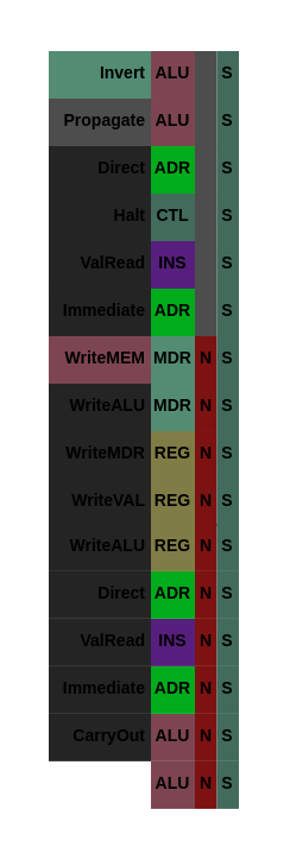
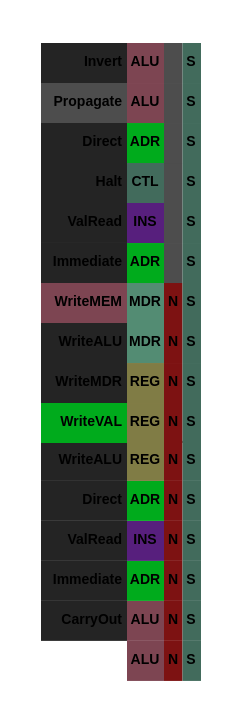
  <mxCell id="0" />
  <mxCell id="1" parent="0" />
  <mxCell id="2" value="ALU" style="rounded=0;whiteSpace=wrap;html=1;fontStyle=1;fontSize=7;fillColor=#7D4552;strokeColor=none;" parent="1" vertex="1"><mxGeometry x="63" y="319.957" width="18.5" height="20.002" as="geometry" /></mxCell>
  <mxCell id="3" value="N" style="rounded=0;whiteSpace=wrap;html=1;fontStyle=1;fontSize=7;fillColor=#7D1212;strokeColor=none;" parent="1" vertex="1"><mxGeometry x="81.5" y="319.957" width="9.25" height="20.002" as="geometry" /></mxCell>
  <mxCell id="4" value="S" style="rounded=0;whiteSpace=wrap;html=1;fontStyle=1;fontSize=7;fillColor=#426B5C;strokeColor=none;" parent="1" vertex="1"><mxGeometry x="90.75" y="319.957" width="9.25" height="20.002" as="geometry" /></mxCell>
  <mxCell id="5" value="CarryOut" style="rounded=0;whiteSpace=wrap;html=1;strokeColor=none;fillColor=#242424;fontStyle=1;align=right;fontSize=7;" parent="1" vertex="1"><mxGeometry x="20" y="299.944" width="43" height="20.002" as="geometry" /></mxCell>
  <mxCell id="6" value="ALU" style="rounded=0;whiteSpace=wrap;html=1;fontStyle=1;fontSize=7;fillColor=#7D4552;strokeColor=none;" parent="1" vertex="1"><mxGeometry x="63" y="299.945" width="18.5" height="20.002" as="geometry" /></mxCell>
  <mxCell id="7" value="N" style="rounded=0;whiteSpace=wrap;html=1;fontStyle=1;fontSize=7;fillColor=#7D1212;strokeColor=none;" parent="1" vertex="1"><mxGeometry x="81.5" y="299.945" width="9.25" height="20.002" as="geometry" /></mxCell>
  <mxCell id="8" value="S" style="rounded=0;whiteSpace=wrap;html=1;fontStyle=1;fontSize=7;fillColor=#426B5C;strokeColor=none;" parent="1" vertex="1"><mxGeometry x="90.75" y="299.945" width="9.25" height="20.002" as="geometry" /></mxCell>
  <mxCell id="9" value="Immediate" style="rounded=0;whiteSpace=wrap;html=1;strokeColor=none;fillColor=#242424;fontStyle=1;align=right;fontSize=7;" parent="1" vertex="1"><mxGeometry x="20" y="279.951" width="43" height="20.002" as="geometry" /></mxCell>
  <mxCell id="10" value="ADR" style="rounded=0;whiteSpace=wrap;html=1;fontStyle=1;fontSize=7;fillColor=#00AB1C;strokeColor=none;" parent="1" vertex="1"><mxGeometry x="63" y="279.952" width="18.5" height="20.002" as="geometry" /></mxCell>
  <mxCell id="11" value="N" style="rounded=0;whiteSpace=wrap;html=1;fontStyle=1;fontSize=7;fillColor=#7D1212;strokeColor=none;" parent="1" vertex="1"><mxGeometry x="81.5" y="279.952" width="9.25" height="20.002" as="geometry" /></mxCell>
  <mxCell id="12" value="S" style="rounded=0;whiteSpace=wrap;html=1;fontStyle=1;fontSize=7;fillColor=#426B5C;strokeColor=none;" parent="1" vertex="1"><mxGeometry x="90.75" y="279.952" width="9.25" height="20.002" as="geometry" /></mxCell>
  <mxCell id="13" value="ValRead" style="rounded=0;whiteSpace=wrap;html=1;strokeColor=none;fillColor=#242424;fontStyle=1;align=right;fontSize=7;" parent="1" vertex="1"><mxGeometry x="20" y="259.947" width="43" height="20.002" as="geometry" /></mxCell>
  <mxCell id="14" value="INS" style="rounded=0;whiteSpace=wrap;html=1;fontStyle=1;fontSize=7;fillColor=#571F7D;strokeColor=none;" parent="1" vertex="1"><mxGeometry x="63" y="259.949" width="18.5" height="20.002" as="geometry" /></mxCell>
  <mxCell id="15" value="N" style="rounded=0;whiteSpace=wrap;html=1;fontStyle=1;fontSize=7;fillColor=#7D1212;strokeColor=none;" parent="1" vertex="1"><mxGeometry x="81.5" y="259.949" width="9.25" height="20.002" as="geometry" /></mxCell>
  <mxCell id="16" value="S" style="rounded=0;whiteSpace=wrap;html=1;fontStyle=1;fontSize=7;fillColor=#426B5C;strokeColor=none;" parent="1" vertex="1"><mxGeometry x="90.75" y="259.949" width="9.25" height="20.002" as="geometry" /></mxCell>
  <mxCell id="17" value="Direct" style="rounded=0;whiteSpace=wrap;html=1;strokeColor=none;fillColor=#242424;fontStyle=1;align=right;fontSize=7;" parent="1" vertex="1"><mxGeometry x="20" y="239.944" width="43" height="20.002" as="geometry" /></mxCell>
  <mxCell id="18" value="ADR" style="rounded=0;whiteSpace=wrap;html=1;fontStyle=1;fontSize=7;fillColor=#00AB1C;strokeColor=none;" parent="1" vertex="1"><mxGeometry x="63" y="239.947" width="18.5" height="20.002" as="geometry" /></mxCell>
  <mxCell id="19" value="N" style="rounded=0;whiteSpace=wrap;html=1;fontStyle=1;fontSize=7;fillColor=#7D1212;strokeColor=none;" parent="1" vertex="1"><mxGeometry x="81.5" y="239.947" width="9.25" height="20.002" as="geometry" /></mxCell>
  <mxCell id="20" value="S" style="rounded=0;whiteSpace=wrap;html=1;fontStyle=1;fontSize=7;fillColor=#426B5C;strokeColor=none;" parent="1" vertex="1"><mxGeometry x="90.75" y="239.947" width="9.25" height="20.002" as="geometry" /></mxCell>
  <mxCell id="21" value="WriteALU" style="rounded=0;whiteSpace=wrap;html=1;strokeColor=none;fillColor=#242424;fontStyle=1;align=right;fontSize=7;" parent="1" vertex="1"><mxGeometry x="20" y="219.961" width="43" height="20.002" as="geometry" /></mxCell>
  <mxCell id="22" value="REG" style="rounded=0;whiteSpace=wrap;html=1;fontStyle=1;fontSize=7;fillColor=#807C45;strokeColor=none;" parent="1" vertex="1"><mxGeometry x="63" y="219.964" width="18.5" height="20.002" as="geometry" /></mxCell>
  <mxCell id="23" value="N" style="rounded=0;whiteSpace=wrap;html=1;fontStyle=1;fontSize=7;fillColor=#7D1212;strokeColor=none;" parent="1" vertex="1"><mxGeometry x="81.5" y="219.964" width="9.25" height="20.002" as="geometry" /></mxCell>
  <mxCell id="24" value="S" style="rounded=0;whiteSpace=wrap;html=1;fontStyle=1;fontSize=7;fillColor=#426B5C;strokeColor=none;" parent="1" vertex="1"><mxGeometry x="90.75" y="219.964" width="9.25" height="20.002" as="geometry" /></mxCell>
- <mxCell id="25" value="WriteVAL" style="rounded=0;whiteSpace=wrap;html=1;strokeColor=none;fillColor=#242424;fontStyle=1;align=right;fontSize=7;" parent="1" vertex="1"><mxGeometry x="20" y="200.997" width="43" height="20.002" as="geometry" /></mxCell>
+ <mxCell id="25" value="WriteVAL" style="rounded=0;whiteSpace=wrap;html=1;strokeColor=none;fillColor=#00ab1c;fontStyle=1;align=right;fontSize=7;" parent="1" vertex="1"><mxGeometry x="20" y="200.997" width="43" height="20.002" as="geometry" /></mxCell>
  <mxCell id="26" value="REG" style="rounded=0;whiteSpace=wrap;html=1;fontStyle=1;fontSize=7;fillColor=#807C45;strokeColor=none;" parent="1" vertex="1"><mxGeometry x="63" y="201.001" width="18.5" height="20.002" as="geometry" /></mxCell>
  <mxCell id="27" value="N" style="rounded=0;whiteSpace=wrap;html=1;fontStyle=1;fontSize=7;fillColor=#7D1212;strokeColor=none;" parent="1" vertex="1"><mxGeometry x="81.5" y="201.001" width="9.25" height="20.002" as="geometry" /></mxCell>
  <mxCell id="28" value="S" style="rounded=0;whiteSpace=wrap;html=1;fontStyle=1;fontSize=7;fillColor=#426B5C;strokeColor=none;" parent="1" vertex="1"><mxGeometry x="90.75" y="201.001" width="9.25" height="20.002" as="geometry" /></mxCell>
  <mxCell id="29" value="WriteMDR" style="rounded=0;whiteSpace=wrap;html=1;strokeColor=none;fillColor=#242424;fontStyle=1;align=right;fontSize=7;" parent="1" vertex="1"><mxGeometry x="20" y="181.004" width="43" height="20.002" as="geometry" /></mxCell>
  <mxCell id="30" value="REG" style="rounded=0;whiteSpace=wrap;html=1;fontStyle=1;fontSize=7;fillColor=#807C45;strokeColor=none;" parent="1" vertex="1"><mxGeometry x="63" y="181.008" width="18.5" height="20.002" as="geometry" /></mxCell>
  <mxCell id="31" value="N" style="rounded=0;whiteSpace=wrap;html=1;fontStyle=1;fontSize=7;fillColor=#7D1212;strokeColor=none;" parent="1" vertex="1"><mxGeometry x="81.5" y="181.008" width="9.25" height="20.002" as="geometry" /></mxCell>
  <mxCell id="32" value="S" style="rounded=0;whiteSpace=wrap;html=1;fontStyle=1;fontSize=7;fillColor=#426B5C;strokeColor=none;" parent="1" vertex="1"><mxGeometry x="90.75" y="181.008" width="9.25" height="20.002" as="geometry" /></mxCell>
  <mxCell id="33" value="WriteALU" style="rounded=0;whiteSpace=wrap;html=1;strokeColor=none;fillColor=#242424;fontStyle=1;align=right;fontSize=7;" parent="1" vertex="1"><mxGeometry x="20" y="161" width="43" height="20.002" as="geometry" /></mxCell>
  <mxCell id="34" value="MDR" style="rounded=0;whiteSpace=wrap;html=1;fontStyle=1;fontSize=7;fillColor=#538C73;strokeColor=none;" parent="1" vertex="1"><mxGeometry x="63" y="161.005" width="18.5" height="20.002" as="geometry" /></mxCell>
  <mxCell id="35" value="N" style="rounded=0;whiteSpace=wrap;html=1;fontStyle=1;fontSize=7;fillColor=#7D1212;strokeColor=none;" parent="1" vertex="1"><mxGeometry x="81.5" y="161.005" width="9.25" height="20.002" as="geometry" /></mxCell>
  <mxCell id="36" value="S" style="rounded=0;whiteSpace=wrap;html=1;fontStyle=1;fontSize=7;fillColor=#426B5C;strokeColor=none;" parent="1" vertex="1"><mxGeometry x="90.75" y="161.005" width="9.25" height="20.002" as="geometry" /></mxCell>
  <mxCell id="37" value="WriteMEM" style="rounded=0;whiteSpace=wrap;html=1;strokeColor=none;fillColor=#7d4552;fontStyle=1;align=right;fontSize=7;" parent="1" vertex="1"><mxGeometry x="20" y="140.997" width="43" height="20.002" as="geometry" /></mxCell>
  <mxCell id="38" value="MDR" style="rounded=0;whiteSpace=wrap;html=1;fontStyle=1;fontSize=7;fillColor=#538C73;strokeColor=none;" parent="1" vertex="1"><mxGeometry x="63" y="141.002" width="18.5" height="20.002" as="geometry" /></mxCell>
  <mxCell id="39" value="N" style="rounded=0;whiteSpace=wrap;html=1;fontStyle=1;fontSize=7;fillColor=#7D1212;strokeColor=none;" parent="1" vertex="1"><mxGeometry x="81.5" y="141.002" width="9.25" height="20.002" as="geometry" /></mxCell>
  <mxCell id="40" value="S" style="rounded=0;whiteSpace=wrap;html=1;fontStyle=1;fontSize=7;fillColor=#426B5C;strokeColor=none;" parent="1" vertex="1"><mxGeometry x="90.75" y="141.002" width="9.25" height="20.002" as="geometry" /></mxCell>
  <mxCell id="41" value="Immediate" style="rounded=0;whiteSpace=wrap;html=1;strokeColor=none;fillColor=#242424;fontStyle=1;align=right;fontSize=7;" parent="1" vertex="1"><mxGeometry x="20" y="121.003" width="43" height="20.002" as="geometry" /></mxCell>
  <mxCell id="42" value="ADR" style="rounded=0;whiteSpace=wrap;html=1;fontStyle=1;fontSize=7;fillColor=#00AB1C;strokeColor=none;" parent="1" vertex="1"><mxGeometry x="63" y="121.009" width="18.5" height="20.002" as="geometry" /></mxCell>
  <mxCell id="43" value="" style="rounded=0;whiteSpace=wrap;html=1;fontStyle=1;fontSize=7;fillColor=#4D4D4D;strokeColor=none;" parent="1" vertex="1"><mxGeometry x="81.5" y="121.009" width="9.25" height="20.002" as="geometry" /></mxCell>
  <mxCell id="44" value="S" style="rounded=0;whiteSpace=wrap;html=1;fontStyle=1;fontSize=7;fillColor=#426B5C;strokeColor=none;" parent="1" vertex="1"><mxGeometry x="90.75" y="121.009" width="9.25" height="20.002" as="geometry" /></mxCell>
  <mxCell id="45" value="ValRead" style="rounded=0;whiteSpace=wrap;html=1;strokeColor=none;fillColor=#242424;fontStyle=1;align=right;fontSize=7;" parent="1" vertex="1"><mxGeometry x="20" y="100.99" width="43" height="20.002" as="geometry" /></mxCell>
  <mxCell id="46" value="INS" style="rounded=0;whiteSpace=wrap;html=1;fontStyle=1;fontSize=7;fillColor=#571F7D;strokeColor=none;" parent="1" vertex="1"><mxGeometry x="63" y="100.997" width="18.5" height="20.002" as="geometry" /></mxCell>
  <mxCell id="47" value="" style="rounded=0;whiteSpace=wrap;html=1;fontStyle=1;fontSize=7;fillColor=#4D4D4D;strokeColor=none;" parent="1" vertex="1"><mxGeometry x="81.5" y="100.997" width="9.25" height="20.002" as="geometry" /></mxCell>
  <mxCell id="48" value="S" style="rounded=0;whiteSpace=wrap;html=1;fontStyle=1;fontSize=7;fillColor=#426B5C;strokeColor=none;" parent="1" vertex="1"><mxGeometry x="90.75" y="100.997" width="9.25" height="20.002" as="geometry" /></mxCell>
  <mxCell id="49" value="Halt" style="rounded=0;whiteSpace=wrap;html=1;strokeColor=none;fillColor=#242424;fontStyle=1;align=right;fontSize=7;" parent="1" vertex="1"><mxGeometry x="20" y="80.996" width="43" height="20.002" as="geometry" /></mxCell>
  <mxCell id="50" value="CTL" style="rounded=0;whiteSpace=wrap;html=1;fontStyle=1;fontSize=7;fillColor=#426b5c;strokeColor=none;" parent="1" vertex="1"><mxGeometry x="63" y="81.004" width="18.5" height="20.002" as="geometry" /></mxCell>
  <mxCell id="51" value="" style="rounded=0;whiteSpace=wrap;html=1;fontStyle=1;fontSize=7;fillColor=#4D4D4D;strokeColor=none;" parent="1" vertex="1"><mxGeometry x="81.5" y="81.004" width="9.25" height="20.002" as="geometry" /></mxCell>
  <mxCell id="52" value="S" style="rounded=0;whiteSpace=wrap;html=1;fontStyle=1;fontSize=7;fillColor=#426B5C;strokeColor=none;" parent="1" vertex="1"><mxGeometry x="90.75" y="81.004" width="9.25" height="20.002" as="geometry" /></mxCell>
  <mxCell id="53" value="Direct" style="rounded=0;whiteSpace=wrap;html=1;strokeColor=none;fillColor=#242424;fontStyle=1;align=right;fontSize=7;" parent="1" vertex="1"><mxGeometry x="20" y="61.003" width="43" height="20.002" as="geometry" /></mxCell>
  <mxCell id="54" value="ADR" style="rounded=0;whiteSpace=wrap;html=1;fontStyle=1;fontSize=7;fillColor=#00AB1C;strokeColor=none;" parent="1" vertex="1"><mxGeometry x="63" y="61.011" width="18.5" height="20.002" as="geometry" /></mxCell>
  <mxCell id="55" value="" style="rounded=0;whiteSpace=wrap;html=1;fontStyle=1;fontSize=7;fillColor=#4D4D4D;strokeColor=none;" parent="1" vertex="1"><mxGeometry x="81.5" y="61.011" width="9.25" height="20.002" as="geometry" /></mxCell>
  <mxCell id="56" value="S" style="rounded=0;whiteSpace=wrap;html=1;fontStyle=1;fontSize=7;fillColor=#426B5C;strokeColor=none;" parent="1" vertex="1"><mxGeometry x="90.75" y="61.011" width="9.25" height="20.002" as="geometry" /></mxCell>
  <mxCell id="57" value="Propagate" style="rounded=0;whiteSpace=wrap;html=1;strokeColor=none;fillColor=#4d4d4d;fontStyle=1;align=right;fontSize=7;" parent="1" vertex="1"><mxGeometry x="20" y="40.999" width="43" height="20.002" as="geometry" /></mxCell>
  <mxCell id="58" value="ALU" style="rounded=0;whiteSpace=wrap;html=1;fontStyle=1;fontSize=7;fillColor=#7D4552;strokeColor=none;" parent="1" vertex="1"><mxGeometry x="63" y="41.008" width="18.5" height="20.002" as="geometry" /></mxCell>
  <mxCell id="59" value="" style="rounded=0;whiteSpace=wrap;html=1;fontStyle=1;fontSize=7;fillColor=#4D4D4D;strokeColor=none;" parent="1" vertex="1"><mxGeometry x="81.5" y="41.008" width="9.25" height="20.002" as="geometry" /></mxCell>
  <mxCell id="60" value="S" style="rounded=0;whiteSpace=wrap;html=1;fontStyle=1;fontSize=7;fillColor=#426B5C;strokeColor=none;" parent="1" vertex="1"><mxGeometry x="90.75" y="41.008" width="9.25" height="20.002" as="geometry" /></mxCell>
- <mxCell id="61" value="Invert" style="rounded=0;whiteSpace=wrap;html=1;strokeColor=none;fillColor=#538c73;fontStyle=1;align=right;fontSize=7;" parent="1" vertex="1"><mxGeometry x="20" y="20.996" width="43" height="20.002" as="geometry" /></mxCell>
+ <mxCell id="61" value="Invert" style="rounded=0;whiteSpace=wrap;html=1;strokeColor=none;fillColor=#242424;fontStyle=1;align=right;fontSize=7;" parent="1" vertex="1"><mxGeometry x="20" y="20.996" width="43" height="20.002" as="geometry" /></mxCell>
  <mxCell id="62" value="ALU" style="rounded=0;whiteSpace=wrap;html=1;fontStyle=1;fontSize=7;fillColor=#7D4552;strokeColor=none;" parent="1" vertex="1"><mxGeometry x="63" y="21.005" width="18.5" height="20.002" as="geometry" /></mxCell>
  <mxCell id="63" value="" style="rounded=0;whiteSpace=wrap;html=1;fontStyle=1;fontSize=7;fillColor=#4D4D4D;strokeColor=none;" parent="1" vertex="1"><mxGeometry x="81.5" y="21.005" width="9.25" height="20.002" as="geometry" /></mxCell>
  <mxCell id="64" value="S" style="rounded=0;whiteSpace=wrap;html=1;fontStyle=1;fontSize=7;fillColor=#426B5C;strokeColor=none;" parent="1" vertex="1"><mxGeometry x="90.75" y="21.005" width="9.25" height="20.002" as="geometry" /></mxCell>
